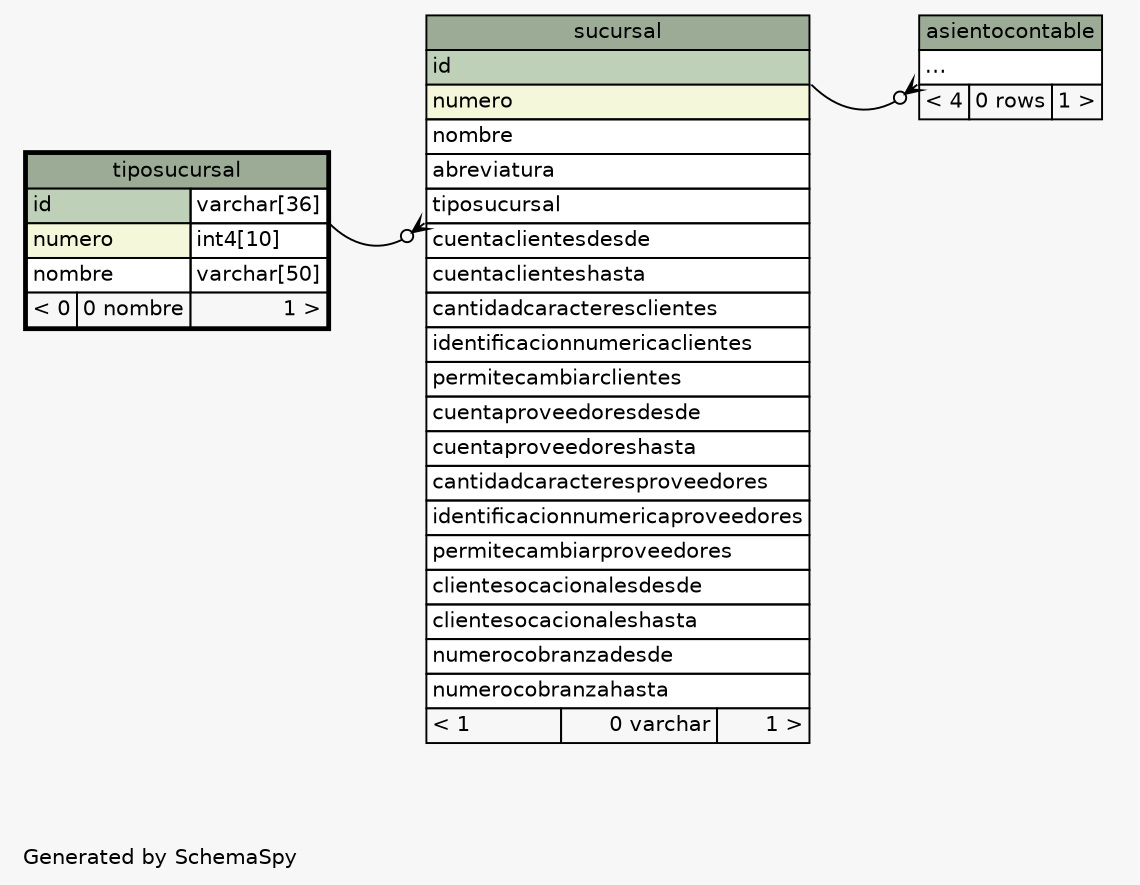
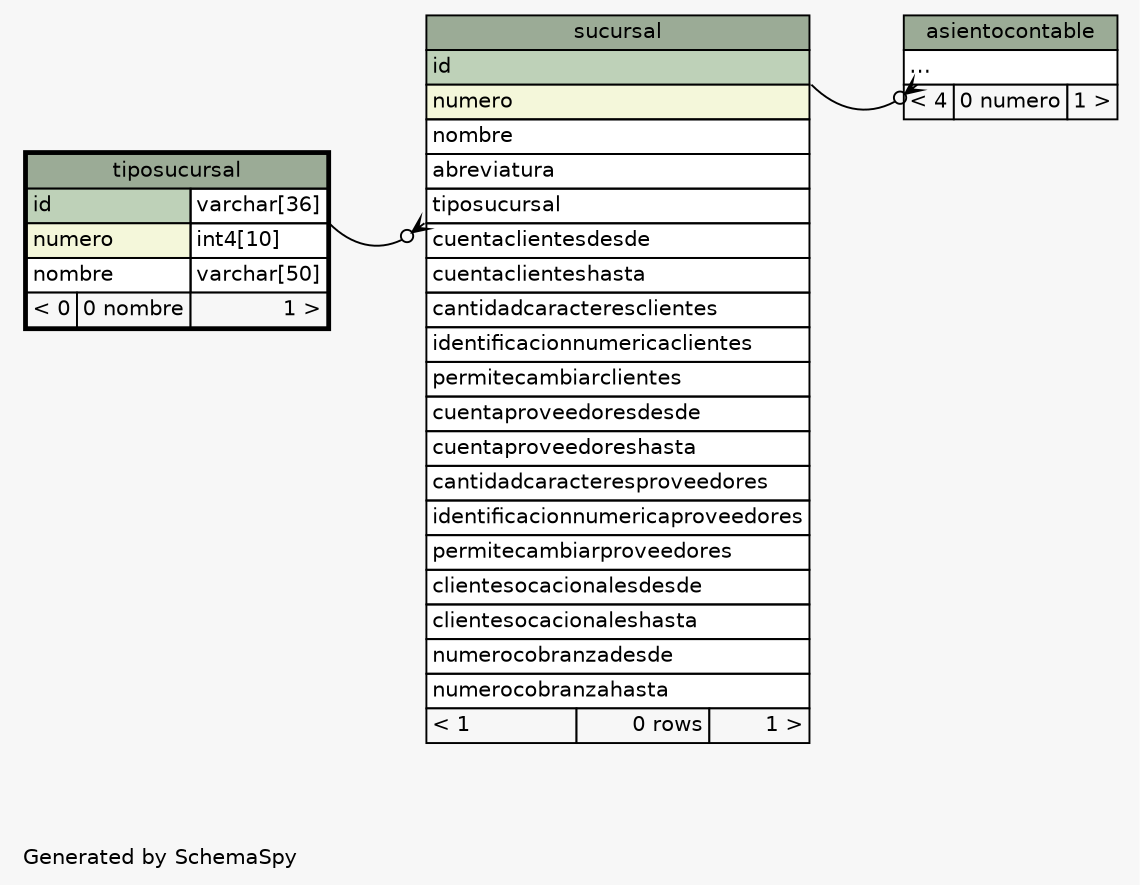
  digraph {
    bgcolor="#f7f7f7"
    fontname=Helvetica
    fontsize=11
    label="\nGenerated by SchemaSpy"
    labeljust=l
    nodesep=0.18
    rankdir=RL
    ranksep=0.46
    node [fontname=Helvetica fontsize=11 shape=plaintext]
    edge [arrowhead=none arrowsize=0.8 arrowtail=crowodot dir=back]
-   n1 [label=<     <TABLE BORDER="0" CELLBORDER="1" CELLSPACING="0" BGCOLOR="#ffffff">       <TR><TD COLSPAN="3" BGCOLOR="#9bab96" ALIGN="CENTER">asientocontable</TD></TR>       <TR><TD PORT="elipses" COLSPAN="3" ALIGN="LEFT">...</TD></TR>       <TR><TD ALIGN="LEFT" BGCOLOR="#f7f7f7">&lt; 4</TD><TD ALIGN="RIGHT" BGCOLOR="#f7f7f7">0 rows</TD><TD ALIGN="RIGHT" BGCOLOR="#f7f7f7">1 &gt;</TD></TR>     </TABLE>>]
-   n2 [label=<     <TABLE BORDER="0" CELLBORDER="1" CELLSPACING="0" BGCOLOR="#ffffff">       <TR><TD COLSPAN="3" BGCOLOR="#9bab96" ALIGN="CENTER">sucursal</TD></TR>       <TR><TD PORT="id" COLSPAN="3" BGCOLOR="#bed1b8" ALIGN="LEFT">id</TD></TR>       <TR><TD PORT="numero" COLSPAN="3" BGCOLOR="#f4f7da" ALIGN="LEFT">numero</TD></TR>       <TR><TD PORT="nombre" COLSPAN="3" ALIGN="LEFT">nombre</TD></TR>       <TR><TD PORT="abreviatura" COLSPAN="3" ALIGN="LEFT">abreviatura</TD></TR>       <TR><TD PORT="tiposucursal" COLSPAN="3" ALIGN="LEFT">tiposucursal</TD></TR>       <TR><TD PORT="cuentaclientesdesde" COLSPAN="3" ALIGN="LEFT">cuentaclientesdesde</TD></TR>       <TR><TD PORT="cuentaclienteshasta" COLSPAN="3" ALIGN="LEFT">cuentaclienteshasta</TD></TR>       <TR><TD PORT="cantidadcaracteresclientes" COLSPAN="3" ALIGN="LEFT">cantidadcaracteresclientes</TD></TR>       <TR><TD PORT="identificacionnumericaclientes" COLSPAN="3" ALIGN="LEFT">identificacionnumericaclientes</TD></TR>       <TR><TD PORT="permitecambiarclientes" COLSPAN="3" ALIGN="LEFT">permitecambiarclientes</TD></TR>       <TR><TD PORT="cuentaproveedoresdesde" COLSPAN="3" ALIGN="LEFT">cuentaproveedoresdesde</TD></TR>       <TR><TD PORT="cuentaproveedoreshasta" COLSPAN="3" ALIGN="LEFT">cuentaproveedoreshasta</TD></TR>       <TR><TD PORT="cantidadcaracteresproveedores" COLSPAN="3" ALIGN="LEFT">cantidadcaracteresproveedores</TD></TR>       <TR><TD PORT="identificacionnumericaproveedores" COLSPAN="3" ALIGN="LEFT">identificacionnumericaproveedores</TD></TR>       <TR><TD PORT="permitecambiarproveedores" COLSPAN="3" ALIGN="LEFT">permitecambiarproveedores</TD></TR>       <TR><TD PORT="clientesocacionalesdesde" COLSPAN="3" ALIGN="LEFT">clientesocacionalesdesde</TD></TR>       <TR><TD PORT="clientesocacionaleshasta" COLSPAN="3" ALIGN="LEFT">clientesocacionaleshasta</TD></TR>       <TR><TD PORT="numerocobranzadesde" COLSPAN="3" ALIGN="LEFT">numerocobranzadesde</TD></TR>       <TR><TD PORT="numerocobranzahasta" COLSPAN="3" ALIGN="LEFT">numerocobranzahasta</TD></TR>       <TR><TD ALIGN="LEFT" BGCOLOR="#f7f7f7">&lt; 1</TD><TD ALIGN="RIGHT" BGCOLOR="#f7f7f7">0 varchar</TD><TD ALIGN="RIGHT" BGCOLOR="#f7f7f7">1 &gt;</TD></TR>     </TABLE>>]
+   n1 [label=<     <TABLE BORDER="0" CELLBORDER="1" CELLSPACING="0" BGCOLOR="#ffffff">       <TR><TD COLSPAN="3" BGCOLOR="#9bab96" ALIGN="CENTER">asientocontable</TD></TR>       <TR><TD PORT="elipses" COLSPAN="3" ALIGN="LEFT">...</TD></TR>       <TR><TD ALIGN="LEFT" BGCOLOR="#f7f7f7">&lt; 4</TD><TD ALIGN="RIGHT" BGCOLOR="#f7f7f7">0 numero</TD><TD ALIGN="RIGHT" BGCOLOR="#f7f7f7">1 &gt;</TD></TR>     </TABLE>>]
+   n2 [label=<     <TABLE BORDER="0" CELLBORDER="1" CELLSPACING="0" BGCOLOR="#ffffff">       <TR><TD COLSPAN="3" BGCOLOR="#9bab96" ALIGN="CENTER">sucursal</TD></TR>       <TR><TD PORT="id" COLSPAN="3" BGCOLOR="#bed1b8" ALIGN="LEFT">id</TD></TR>       <TR><TD PORT="numero" COLSPAN="3" BGCOLOR="#f4f7da" ALIGN="LEFT">numero</TD></TR>       <TR><TD PORT="nombre" COLSPAN="3" ALIGN="LEFT">nombre</TD></TR>       <TR><TD PORT="abreviatura" COLSPAN="3" ALIGN="LEFT">abreviatura</TD></TR>       <TR><TD PORT="tiposucursal" COLSPAN="3" ALIGN="LEFT">tiposucursal</TD></TR>       <TR><TD PORT="cuentaclientesdesde" COLSPAN="3" ALIGN="LEFT">cuentaclientesdesde</TD></TR>       <TR><TD PORT="cuentaclienteshasta" COLSPAN="3" ALIGN="LEFT">cuentaclienteshasta</TD></TR>       <TR><TD PORT="cantidadcaracteresclientes" COLSPAN="3" ALIGN="LEFT">cantidadcaracteresclientes</TD></TR>       <TR><TD PORT="identificacionnumericaclientes" COLSPAN="3" ALIGN="LEFT">identificacionnumericaclientes</TD></TR>       <TR><TD PORT="permitecambiarclientes" COLSPAN="3" ALIGN="LEFT">permitecambiarclientes</TD></TR>       <TR><TD PORT="cuentaproveedoresdesde" COLSPAN="3" ALIGN="LEFT">cuentaproveedoresdesde</TD></TR>       <TR><TD PORT="cuentaproveedoreshasta" COLSPAN="3" ALIGN="LEFT">cuentaproveedoreshasta</TD></TR>       <TR><TD PORT="cantidadcaracteresproveedores" COLSPAN="3" ALIGN="LEFT">cantidadcaracteresproveedores</TD></TR>       <TR><TD PORT="identificacionnumericaproveedores" COLSPAN="3" ALIGN="LEFT">identificacionnumericaproveedores</TD></TR>       <TR><TD PORT="permitecambiarproveedores" COLSPAN="3" ALIGN="LEFT">permitecambiarproveedores</TD></TR>       <TR><TD PORT="clientesocacionalesdesde" COLSPAN="3" ALIGN="LEFT">clientesocacionalesdesde</TD></TR>       <TR><TD PORT="clientesocacionaleshasta" COLSPAN="3" ALIGN="LEFT">clientesocacionaleshasta</TD></TR>       <TR><TD PORT="numerocobranzadesde" COLSPAN="3" ALIGN="LEFT">numerocobranzadesde</TD></TR>       <TR><TD PORT="numerocobranzahasta" COLSPAN="3" ALIGN="LEFT">numerocobranzahasta</TD></TR>       <TR><TD ALIGN="LEFT" BGCOLOR="#f7f7f7">&lt; 1</TD><TD ALIGN="RIGHT" BGCOLOR="#f7f7f7">0 rows</TD><TD ALIGN="RIGHT" BGCOLOR="#f7f7f7">1 &gt;</TD></TR>     </TABLE>>]
    n3 [label=<     <TABLE BORDER="2" CELLBORDER="1" CELLSPACING="0" BGCOLOR="#ffffff">       <TR><TD COLSPAN="3" BGCOLOR="#9bab96" ALIGN="CENTER">tiposucursal</TD></TR>       <TR><TD PORT="id" COLSPAN="2" BGCOLOR="#bed1b8" ALIGN="LEFT">id</TD><TD PORT="id.type" ALIGN="LEFT">varchar[36]</TD></TR>       <TR><TD PORT="numero" COLSPAN="2" BGCOLOR="#f4f7da" ALIGN="LEFT">numero</TD><TD PORT="numero.type" ALIGN="LEFT">int4[10]</TD></TR>       <TR><TD PORT="nombre" COLSPAN="2" ALIGN="LEFT">nombre</TD><TD PORT="nombre.type" ALIGN="LEFT">varchar[50]</TD></TR>       <TR><TD ALIGN="LEFT" BGCOLOR="#f7f7f7">&lt; 0</TD><TD ALIGN="RIGHT" BGCOLOR="#f7f7f7">0 nombre</TD><TD ALIGN="RIGHT" BGCOLOR="#f7f7f7">1 &gt;</TD></TR>     </TABLE>>]
    n1 -> n2 [headport="id:se" tailport="elipses:sw"]
    n2 -> n3 [headport="id.type:se" tailport="tiposucursal:sw"]
  }
